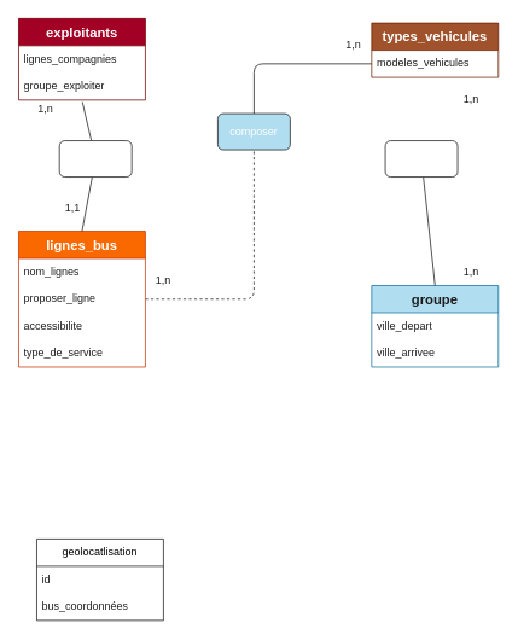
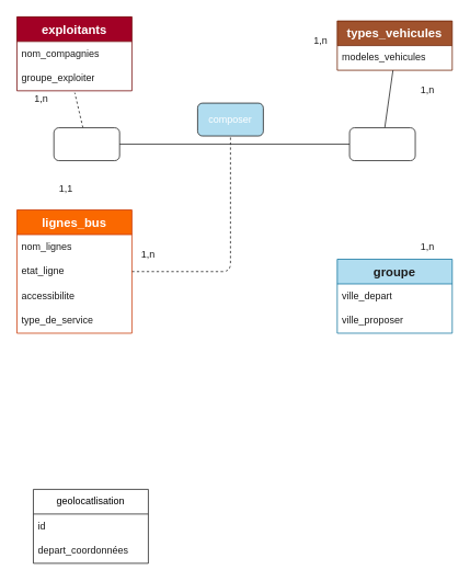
  <mxCell id="0" />
  <mxCell id="1" parent="0" />
  <mxCell id="2" value="&lt;b&gt;&lt;font style=&quot;font-size: 15px;&quot;&gt;exploitants&lt;/font&gt;&lt;/b&gt;" style="swimlane;fontStyle=0;childLayout=stackLayout;horizontal=1;startSize=30;horizontalStack=0;resizeParent=1;resizeParentMax=0;resizeLast=0;collapsible=1;marginBottom=0;whiteSpace=wrap;html=1;strokeColor=#6F0000;fillColor=#a20025;fontColor=#ffffff;" vertex="1" parent="1"><mxGeometry x="20" y="20" width="140" height="90" as="geometry" /></mxCell>
- <mxCell id="3" value="lignes_compagnies" style="text;strokeColor=none;fillColor=none;align=left;verticalAlign=middle;spacingLeft=4;spacingRight=4;overflow=hidden;points=[[0,0.5],[1,0.5]];portConstraint=eastwest;rotatable=0;whiteSpace=wrap;html=1;fontColor=#1C1C1C;" vertex="1" parent="2"><mxGeometry y="30" width="140" height="30" as="geometry" /></mxCell>
+ <mxCell id="3" value="nom_compagnies" style="text;strokeColor=none;fillColor=none;align=left;verticalAlign=middle;spacingLeft=4;spacingRight=4;overflow=hidden;points=[[0,0.5],[1,0.5]];portConstraint=eastwest;rotatable=0;whiteSpace=wrap;html=1;fontColor=#1C1C1C;" vertex="1" parent="2"><mxGeometry y="30" width="140" height="30" as="geometry" /></mxCell>
  <mxCell id="4" value="groupe_exploiter" style="text;strokeColor=none;fillColor=none;align=left;verticalAlign=middle;spacingLeft=4;spacingRight=4;overflow=hidden;points=[[0,0.5],[1,0.5]];portConstraint=eastwest;rotatable=0;whiteSpace=wrap;html=1;fontColor=#1C1C1C;" vertex="1" parent="2"><mxGeometry y="60" width="140" height="30" as="geometry" /></mxCell>
  <mxCell id="5" style="edgeStyle=none;html=1;entryX=0.5;entryY=1;entryDx=0;entryDy=0;strokeColor=#1C1C1C;fontColor=#1C1C1C;endArrow=none;endFill=0;dashed=1;" edge="1" parent="1" source="6" target="25"><mxGeometry relative="1" as="geometry"><Array as="points"><mxPoint x="280" y="330" /></Array></mxGeometry></mxCell>
  <mxCell id="6" value="&lt;b&gt;&lt;font style=&quot;font-size: 15px;&quot; color=&quot;#ffffff&quot;&gt;lignes_bus&lt;/font&gt;&lt;/b&gt;" style="swimlane;fontStyle=0;childLayout=stackLayout;horizontal=1;startSize=30;horizontalStack=0;resizeParent=1;resizeParentMax=0;resizeLast=0;collapsible=1;marginBottom=0;whiteSpace=wrap;html=1;strokeColor=#C73500;fillColor=#fa6800;fontColor=#000000;" vertex="1" parent="1"><mxGeometry x="20" y="255" width="140" height="150" as="geometry" /></mxCell>
  <mxCell id="7" value="nom_lignes" style="text;strokeColor=none;fillColor=none;align=left;verticalAlign=middle;spacingLeft=4;spacingRight=4;overflow=hidden;points=[[0,0.5],[1,0.5]];portConstraint=eastwest;rotatable=0;whiteSpace=wrap;html=1;fontColor=#1C1C1C;" vertex="1" parent="6"><mxGeometry y="30" width="140" height="30" as="geometry" /></mxCell>
- <mxCell id="8" value="proposer_ligne" style="text;strokeColor=none;fillColor=none;align=left;verticalAlign=middle;spacingLeft=4;spacingRight=4;overflow=hidden;points=[[0,0.5],[1,0.5]];portConstraint=eastwest;rotatable=0;whiteSpace=wrap;html=1;fontColor=#1C1C1C;" vertex="1" parent="6"><mxGeometry y="60" width="140" height="30" as="geometry" /></mxCell>
+ <mxCell id="8" value="etat_ligne" style="text;strokeColor=none;fillColor=none;align=left;verticalAlign=middle;spacingLeft=4;spacingRight=4;overflow=hidden;points=[[0,0.5],[1,0.5]];portConstraint=eastwest;rotatable=0;whiteSpace=wrap;html=1;fontColor=#1C1C1C;" vertex="1" parent="6"><mxGeometry y="60" width="140" height="30" as="geometry" /></mxCell>
  <mxCell id="9" value="accessibilite" style="text;strokeColor=none;fillColor=none;align=left;verticalAlign=middle;spacingLeft=4;spacingRight=4;overflow=hidden;points=[[0,0.5],[1,0.5]];portConstraint=eastwest;rotatable=0;whiteSpace=wrap;html=1;fontColor=#1C1C1C;" vertex="1" parent="6"><mxGeometry y="90" width="140" height="30" as="geometry" /></mxCell>
  <mxCell id="10" value="type_de_service" style="text;strokeColor=none;fillColor=none;align=left;verticalAlign=middle;spacingLeft=4;spacingRight=4;overflow=hidden;points=[[0,0.5],[1,0.5]];portConstraint=eastwest;rotatable=0;whiteSpace=wrap;html=1;fontColor=#1C1C1C;" vertex="1" parent="6"><mxGeometry y="120" width="140" height="30" as="geometry" /></mxCell>
  <mxCell id="11" value="&lt;b&gt;&lt;font style=&quot;font-size: 15px;&quot;&gt;types_vehicules&lt;/font&gt;&lt;/b&gt;" style="swimlane;fontStyle=0;childLayout=stackLayout;horizontal=1;startSize=30;horizontalStack=0;resizeParent=1;resizeParentMax=0;resizeLast=0;collapsible=1;marginBottom=0;whiteSpace=wrap;html=1;strokeColor=#6D1F00;fillColor=#a0522d;fontColor=#ffffff;" vertex="1" parent="1"><mxGeometry x="410" y="25" width="140" height="60" as="geometry" /></mxCell>
  <mxCell id="12" value="modeles_vehicules" style="text;strokeColor=none;fillColor=none;align=left;verticalAlign=middle;spacingLeft=4;spacingRight=4;overflow=hidden;points=[[0,0.5],[1,0.5]];portConstraint=eastwest;rotatable=0;whiteSpace=wrap;html=1;fontColor=#1C1C1C;" vertex="1" parent="11"><mxGeometry y="30" width="140" height="30" as="geometry" /></mxCell>
  <mxCell id="13" value="&lt;b&gt;&lt;font style=&quot;font-size: 15px;&quot; color=&quot;#1c1c1c&quot;&gt;groupe&lt;/font&gt;&lt;/b&gt;" style="swimlane;fontStyle=0;childLayout=stackLayout;horizontal=1;startSize=30;horizontalStack=0;resizeParent=1;resizeParentMax=0;resizeLast=0;collapsible=1;marginBottom=0;whiteSpace=wrap;html=1;strokeColor=#10739e;fillColor=#b1ddf0;" vertex="1" parent="1"><mxGeometry x="410" y="315" width="140" height="90" as="geometry" /></mxCell>
  <mxCell id="14" value="ville_depart" style="text;strokeColor=none;fillColor=none;align=left;verticalAlign=middle;spacingLeft=4;spacingRight=4;overflow=hidden;points=[[0,0.5],[1,0.5]];portConstraint=eastwest;rotatable=0;whiteSpace=wrap;html=1;fontColor=#1C1C1C;" vertex="1" parent="13"><mxGeometry y="30" width="140" height="30" as="geometry" /></mxCell>
- <mxCell id="15" value="ville_arrivee" style="text;strokeColor=none;fillColor=none;align=left;verticalAlign=middle;spacingLeft=4;spacingRight=4;overflow=hidden;points=[[0,0.5],[1,0.5]];portConstraint=eastwest;rotatable=0;whiteSpace=wrap;html=1;fontColor=#1C1C1C;" vertex="1" parent="13"><mxGeometry y="60" width="140" height="30" as="geometry" /></mxCell>
+ <mxCell id="15" value="ville_proposer" style="text;strokeColor=none;fillColor=none;align=left;verticalAlign=middle;spacingLeft=4;spacingRight=4;overflow=hidden;points=[[0,0.5],[1,0.5]];portConstraint=eastwest;rotatable=0;whiteSpace=wrap;html=1;fontColor=#1C1C1C;" vertex="1" parent="13"><mxGeometry y="60" width="140" height="30" as="geometry" /></mxCell>
  <mxCell id="16" value="geolocatlisation" style="swimlane;fontStyle=0;childLayout=stackLayout;horizontal=1;startSize=30;horizontalStack=0;resizeParent=1;resizeParentMax=0;resizeLast=0;collapsible=1;marginBottom=0;whiteSpace=wrap;html=1;strokeColor=#1C1C1C;" vertex="1" parent="1"><mxGeometry x="40" y="595" width="140" height="90" as="geometry" /></mxCell>
  <mxCell id="17" value="id" style="text;strokeColor=none;fillColor=none;align=left;verticalAlign=middle;spacingLeft=4;spacingRight=4;overflow=hidden;points=[[0,0.5],[1,0.5]];portConstraint=eastwest;rotatable=0;whiteSpace=wrap;html=1;fontColor=#1C1C1C;" vertex="1" parent="16"><mxGeometry y="30" width="140" height="30" as="geometry" /></mxCell>
- <mxCell id="18" value="bus_coordonnées" style="text;strokeColor=none;fillColor=none;align=left;verticalAlign=middle;spacingLeft=4;spacingRight=4;overflow=hidden;points=[[0,0.5],[1,0.5]];portConstraint=eastwest;rotatable=0;whiteSpace=wrap;html=1;fontColor=#1C1C1C;" vertex="1" parent="16"><mxGeometry y="60" width="140" height="30" as="geometry" /></mxCell>
- <mxCell id="19" style="edgeStyle=none;html=1;fontColor=#1C1C1C;endArrow=none;endFill=0;strokeColor=#1C1C1C;entryX=0.503;entryY=1.078;entryDx=0;entryDy=0;entryPerimeter=0;" edge="1" parent="1" source="21" target="4"><mxGeometry relative="1" as="geometry"><mxPoint x="90" y="115" as="targetPoint" /></mxGeometry></mxCell>
- <mxCell id="20" style="edgeStyle=none;html=1;entryX=0.5;entryY=0;entryDx=0;entryDy=0;strokeColor=#1C1C1C;fontColor=#1C1C1C;endArrow=none;endFill=0;" edge="1" parent="1" source="21" target="6"><mxGeometry relative="1" as="geometry" /></mxCell>
+ <mxCell id="18" value="depart_coordonnées" style="text;strokeColor=none;fillColor=none;align=left;verticalAlign=middle;spacingLeft=4;spacingRight=4;overflow=hidden;points=[[0,0.5],[1,0.5]];portConstraint=eastwest;rotatable=0;whiteSpace=wrap;html=1;fontColor=#1C1C1C;" vertex="1" parent="16"><mxGeometry y="60" width="140" height="30" as="geometry" /></mxCell>
+ <mxCell id="19" style="edgeStyle=none;html=1;fontColor=#1C1C1C;endArrow=none;endFill=0;strokeColor=#1C1C1C;entryX=0.503;entryY=1.078;entryDx=0;entryDy=0;entryPerimeter=0;dashed=1;" edge="1" parent="1" source="21" target="4"><mxGeometry relative="1" as="geometry"><mxPoint x="90" y="115" as="targetPoint" /></mxGeometry></mxCell>
  <mxCell id="21" value="&lt;font color=&quot;#ffffff&quot;&gt;exploiter&lt;/font&gt;" style="rounded=1;whiteSpace=wrap;html=1;strokeColor=#1C1C1C;fontColor=#1C1C1C;" vertex="1" parent="1"><mxGeometry x="65" y="155" width="80" height="40" as="geometry" /></mxCell>
  <mxCell id="22" value="&lt;font color=&quot;#1c1c1c&quot;&gt;1,n&lt;/font&gt;" style="text;html=1;strokeColor=none;fillColor=none;align=center;verticalAlign=middle;whiteSpace=wrap;rounded=0;fontColor=#FFFFFF;" vertex="1" parent="1"><mxGeometry x="20" y="105" width="60" height="30" as="geometry" /></mxCell>
  <mxCell id="23" value="&lt;font color=&quot;#1c1c1c&quot;&gt;1,1&lt;/font&gt;" style="text;html=1;strokeColor=none;fillColor=none;align=center;verticalAlign=middle;whiteSpace=wrap;rounded=0;fontColor=#FFFFFF;" vertex="1" parent="1"><mxGeometry x="50" y="215" width="60" height="30" as="geometry" /></mxCell>
- <mxCell id="24" style="edgeStyle=none;html=1;strokeColor=#1C1C1C;fontColor=#1C1C1C;endArrow=none;endFill=0;entryX=0;entryY=0.5;entryDx=0;entryDy=0;" edge="1" parent="1" source="25" target="12"><mxGeometry relative="1" as="geometry"><mxPoint x="380" y="145" as="targetPoint" /><Array as="points"><mxPoint x="280" y="70" /></Array></mxGeometry></mxCell>
  <mxCell id="25" value="&lt;font color=&quot;#ffffff&quot;&gt;composer&lt;/font&gt;" style="rounded=1;whiteSpace=wrap;html=1;strokeColor=#1C1C1C;fontColor=#1C1C1C;fillColor=#b1ddf0;" vertex="1" parent="1"><mxGeometry x="240" y="125" width="80" height="40" as="geometry" /></mxCell>
  <mxCell id="26" value="&lt;font color=&quot;#1c1c1c&quot;&gt;1,n&lt;/font&gt;" style="text;html=1;strokeColor=none;fillColor=none;align=center;verticalAlign=middle;whiteSpace=wrap;rounded=0;fontColor=#FFFFFF;" vertex="1" parent="1"><mxGeometry x="150" y="295" width="60" height="30" as="geometry" /></mxCell>
  <mxCell id="27" value="&lt;font color=&quot;#1c1c1c&quot;&gt;1,n&lt;/font&gt;" style="text;html=1;strokeColor=none;fillColor=none;align=center;verticalAlign=middle;whiteSpace=wrap;rounded=0;fontColor=#FFFFFF;" vertex="1" parent="1"><mxGeometry x="360" y="35" width="60" height="30" as="geometry" /></mxCell>
- <mxCell id="29" style="edgeStyle=none;html=1;entryX=0.5;entryY=0;entryDx=0;entryDy=0;strokeColor=#1C1C1C;fontColor=#1C1C1C;endArrow=none;endFill=0;" edge="1" parent="1" source="30" target="13"><mxGeometry relative="1" as="geometry" /></mxCell>
+ <mxCell id="28" style="edgeStyle=none;html=1;strokeColor=#1C1C1C;fontColor=#1C1C1C;endArrow=none;endFill=0;" edge="1" parent="1" source="30" target="12"><mxGeometry relative="1" as="geometry" /></mxCell>
+ <mxCell id="29" style="edgeStyle=none;html=1;strokeColor=#1C1C1C;fontColor=#1C1C1C;endArrow=none;endFill=0;" edge="1" parent="1" source="30" target="21"><mxGeometry relative="1" as="geometry" /></mxCell>
  <mxCell id="30" value="&lt;font color=&quot;#ffffff&quot;&gt;proposer&lt;/font&gt;" style="rounded=1;whiteSpace=wrap;html=1;strokeColor=#1C1C1C;fontColor=#1C1C1C;" vertex="1" parent="1"><mxGeometry x="425" y="155" width="80" height="40" as="geometry" /></mxCell>
  <mxCell id="31" value="&lt;font color=&quot;#1c1c1c&quot;&gt;1,n&lt;/font&gt;" style="text;html=1;strokeColor=none;fillColor=none;align=center;verticalAlign=middle;whiteSpace=wrap;rounded=0;fontColor=#FFFFFF;" vertex="1" parent="1"><mxGeometry x="490" y="95" width="60" height="30" as="geometry" /></mxCell>
  <mxCell id="32" value="&lt;font color=&quot;#1c1c1c&quot;&gt;1,n&lt;/font&gt;" style="text;html=1;strokeColor=none;fillColor=none;align=center;verticalAlign=middle;whiteSpace=wrap;rounded=0;fontColor=#FFFFFF;" vertex="1" parent="1"><mxGeometry x="490" y="285" width="60" height="30" as="geometry" /></mxCell>
